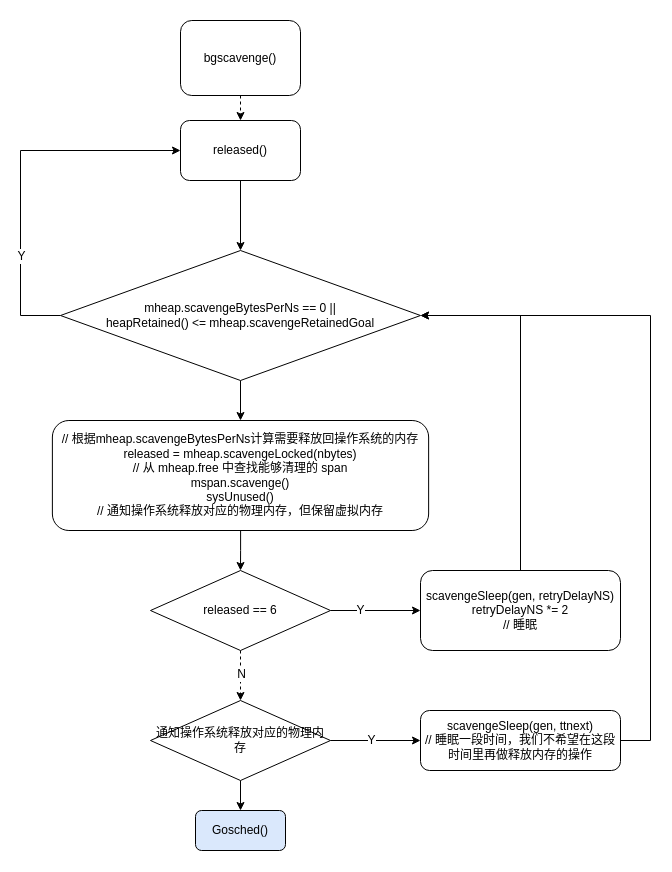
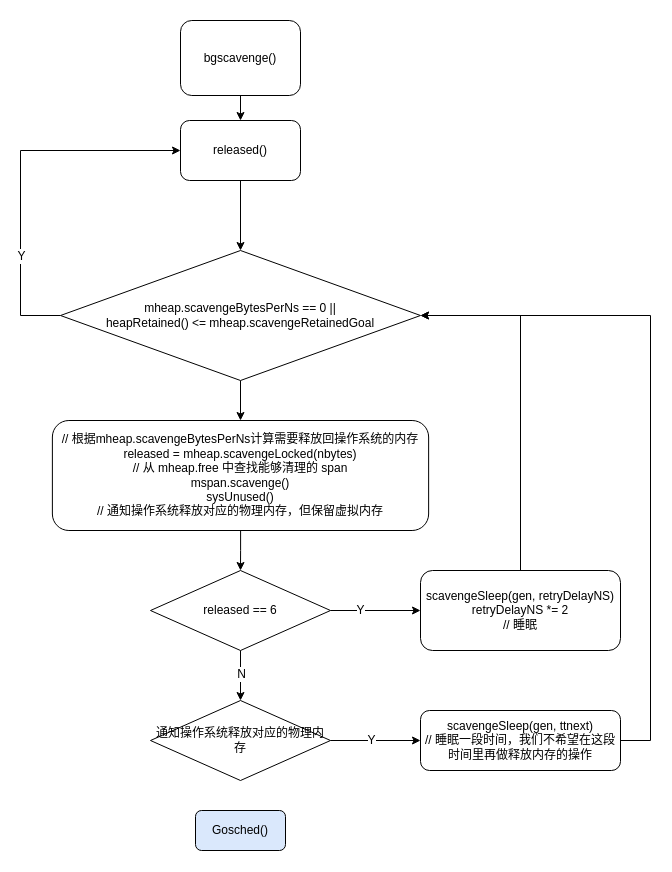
  <mxCell id="0" />
  <mxCell id="1" parent="0" />
  <mxCell id="2" value="bgscavenge()" style="rounded=1;whiteSpace=wrap;html=1;" parent="1" vertex="1"><mxGeometry x="180" y="20" width="120" height="75" as="geometry" /></mxCell>
- <mxCell id="3" style="edgeStyle=orthogonalEdgeStyle;rounded=0;orthogonalLoop=1;jettySize=auto;html=1;entryX=0.5;entryY=0;entryDx=0;entryDy=0;exitX=0.5;exitY=1;exitDx=0;exitDy=0;dashed=1;" parent="1" source="2" target="14" edge="1"><mxGeometry relative="1" as="geometry" /></mxCell>
+ <mxCell id="3" style="edgeStyle=orthogonalEdgeStyle;rounded=0;orthogonalLoop=1;jettySize=auto;html=1;entryX=0.5;entryY=0;entryDx=0;entryDy=0;exitX=0.5;exitY=1;exitDx=0;exitDy=0;" parent="1" source="2" target="14" edge="1"><mxGeometry relative="1" as="geometry" /></mxCell>
  <mxCell id="4" style="edgeStyle=orthogonalEdgeStyle;rounded=0;orthogonalLoop=1;jettySize=auto;html=1;entryX=0.5;entryY=0;entryDx=0;entryDy=0;" parent="1" source="5" target="10" edge="1"><mxGeometry relative="1" as="geometry" /></mxCell>
  <mxCell id="5" value="// 根据mheap.scavengeBytesPerNs计算需要释放回操作系统的内存&lt;br&gt;released = mheap.scavengeLocked(nbytes)&lt;br&gt;// 从 mheap.free 中查找能够清理的 span&lt;br&gt;mspan.scavenge()&lt;br&gt;sysUnused()&lt;br&gt;// 通知操作系统释放对应的物理内存，但保留虚拟内存" style="rounded=1;whiteSpace=wrap;html=1;" parent="1" vertex="1"><mxGeometry x="51.88" y="420" width="376.25" height="110" as="geometry" /></mxCell>
  <mxCell id="6" style="edgeStyle=orthogonalEdgeStyle;rounded=0;orthogonalLoop=1;jettySize=auto;html=1;entryX=0;entryY=0.5;entryDx=0;entryDy=0;" parent="1" source="10" target="12" edge="1"><mxGeometry relative="1" as="geometry" /></mxCell>
  <mxCell id="7" value="Y" style="text;html=1;align=center;verticalAlign=middle;resizable=0;points=[];;labelBackgroundColor=#ffffff;" parent="6" vertex="1" connectable="0"><mxGeometry x="-0.35" y="1" relative="1" as="geometry"><mxPoint as="offset" /></mxGeometry></mxCell>
- <mxCell id="8" style="edgeStyle=orthogonalEdgeStyle;rounded=0;orthogonalLoop=1;jettySize=auto;html=1;entryX=0.5;entryY=0;entryDx=0;entryDy=0;dashed=1;" parent="1" source="10" target="24" edge="1"><mxGeometry relative="1" as="geometry" /></mxCell>
+ <mxCell id="8" style="edgeStyle=orthogonalEdgeStyle;rounded=0;orthogonalLoop=1;jettySize=auto;html=1;entryX=0.5;entryY=0;entryDx=0;entryDy=0;" parent="1" source="10" target="24" edge="1"><mxGeometry relative="1" as="geometry" /></mxCell>
  <mxCell id="9" value="N" style="text;html=1;align=center;verticalAlign=middle;resizable=0;points=[];;labelBackgroundColor=#ffffff;" parent="8" vertex="1" connectable="0"><mxGeometry x="-0.08" relative="1" as="geometry"><mxPoint as="offset" /></mxGeometry></mxCell>
  <mxCell id="10" value="released == 6" style="rhombus;whiteSpace=wrap;html=1;" parent="1" vertex="1"><mxGeometry x="150" y="570" width="180" height="80" as="geometry" /></mxCell>
  <mxCell id="11" style="edgeStyle=orthogonalEdgeStyle;rounded=0;orthogonalLoop=1;jettySize=auto;html=1;entryX=1;entryY=0.5;entryDx=0;entryDy=0;" parent="1" source="12" target="18" edge="1"><mxGeometry relative="1" as="geometry" /></mxCell>
  <mxCell id="12" value="scavengeSleep(gen, retryDelayNS)&lt;br&gt;retryDelayNS *= 2&lt;br&gt;// 睡眠" style="rounded=1;whiteSpace=wrap;html=1;" parent="1" vertex="1"><mxGeometry x="420" y="570" width="200" height="80" as="geometry" /></mxCell>
  <mxCell id="13" style="edgeStyle=orthogonalEdgeStyle;rounded=0;orthogonalLoop=1;jettySize=auto;html=1;entryX=0.5;entryY=0;entryDx=0;entryDy=0;" parent="1" source="14" target="18" edge="1"><mxGeometry relative="1" as="geometry" /></mxCell>
  <mxCell id="14" value="released()" style="rounded=1;whiteSpace=wrap;html=1;" parent="1" vertex="1"><mxGeometry x="180" y="120" width="120" height="60" as="geometry" /></mxCell>
  <mxCell id="15" style="edgeStyle=orthogonalEdgeStyle;rounded=0;orthogonalLoop=1;jettySize=auto;html=1;entryX=0;entryY=0.5;entryDx=0;entryDy=0;" parent="1" source="18" target="14" edge="1"><mxGeometry relative="1" as="geometry"><Array as="points"><mxPoint x="20" y="315" /><mxPoint x="20" y="150" /></Array></mxGeometry></mxCell>
  <mxCell id="16" value="Y" style="text;html=1;align=center;verticalAlign=middle;resizable=0;points=[];;labelBackgroundColor=#ffffff;" parent="15" vertex="1" connectable="0"><mxGeometry x="-0.452" relative="1" as="geometry"><mxPoint as="offset" /></mxGeometry></mxCell>
  <mxCell id="17" style="edgeStyle=orthogonalEdgeStyle;rounded=0;orthogonalLoop=1;jettySize=auto;html=1;entryX=0.5;entryY=0;entryDx=0;entryDy=0;" parent="1" source="18" target="5" edge="1"><mxGeometry relative="1" as="geometry" /></mxCell>
  <mxCell id="18" value="mheap.scavengeBytesPerNs == 0 ||&lt;br&gt;heapRetained() &amp;lt;= mheap.scavengeRetainedGoal" style="rhombus;whiteSpace=wrap;html=1;" parent="1" vertex="1"><mxGeometry x="60" y="250" width="360" height="130" as="geometry" /></mxCell>
  <mxCell id="19" style="edgeStyle=orthogonalEdgeStyle;rounded=0;orthogonalLoop=1;jettySize=auto;html=1;entryX=1;entryY=0.5;entryDx=0;entryDy=0;" parent="1" source="20" target="18" edge="1"><mxGeometry relative="1" as="geometry"><Array as="points"><mxPoint x="650" y="740" /><mxPoint x="650" y="315" /></Array></mxGeometry></mxCell>
  <mxCell id="20" value="scavengeSleep(gen, ttnext)&lt;br&gt;// 睡眠一段时间，我们不希望在这段时间里再做释放内存的操作" style="rounded=1;whiteSpace=wrap;html=1;" parent="1" vertex="1"><mxGeometry x="420" y="710" width="200" height="60" as="geometry" /></mxCell>
  <mxCell id="21" style="edgeStyle=orthogonalEdgeStyle;rounded=0;orthogonalLoop=1;jettySize=auto;html=1;entryX=0;entryY=0.5;entryDx=0;entryDy=0;" parent="1" source="24" target="20" edge="1"><mxGeometry relative="1" as="geometry" /></mxCell>
  <mxCell id="22" value="Y" style="text;html=1;align=center;verticalAlign=middle;resizable=0;points=[];;labelBackgroundColor=#ffffff;" parent="21" vertex="1" connectable="0"><mxGeometry x="-0.12" y="1" relative="1" as="geometry"><mxPoint as="offset" /></mxGeometry></mxCell>
- <mxCell id="23" style="edgeStyle=orthogonalEdgeStyle;rounded=0;orthogonalLoop=1;jettySize=auto;html=1;entryX=0.5;entryY=0;entryDx=0;entryDy=0;" parent="1" source="24" target="25" edge="1"><mxGeometry relative="1" as="geometry" /></mxCell>
  <mxCell id="24" value="通知操作系统释放对应的物理内存" style="rhombus;whiteSpace=wrap;html=1;" parent="1" vertex="1"><mxGeometry x="150" y="700" width="180" height="80" as="geometry" /></mxCell>
  <mxCell id="25" value="Gosched()" style="rounded=1;whiteSpace=wrap;html=1;fillColor=#dae8fc;" parent="1" vertex="1"><mxGeometry x="195" y="810" width="90" height="40" as="geometry" /></mxCell>
